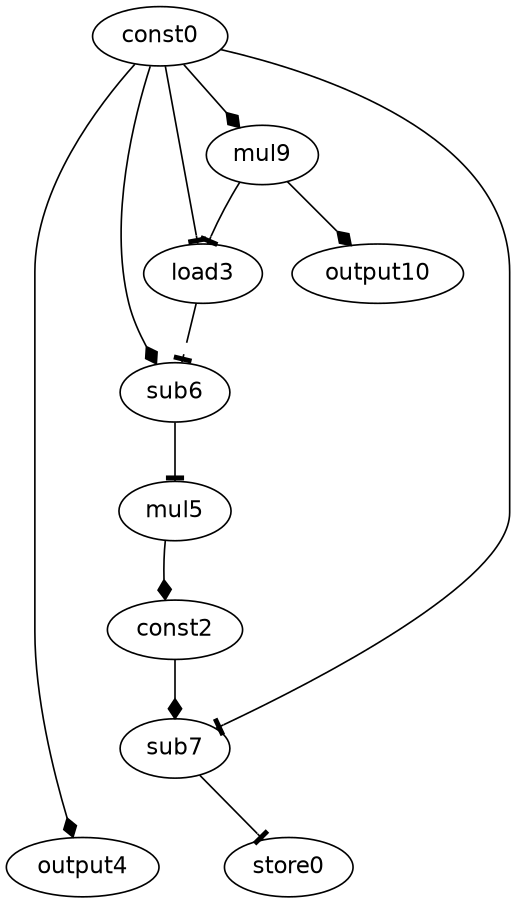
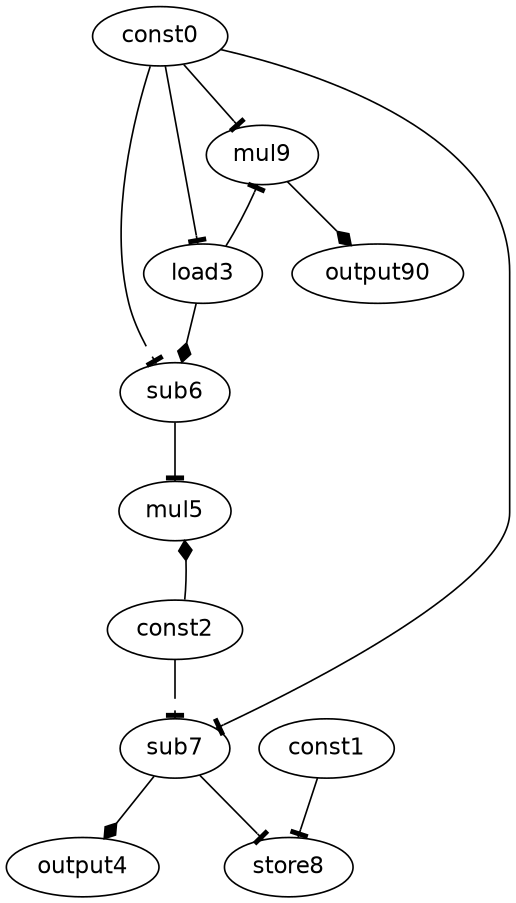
  digraph {
    fontname="DejaVu Sans"
    node [fontname="DejaVu Sans" opcode=const]
    edge [arrowhead=tee fontname="DejaVu Sans" operand=0]
    output4 [opcode=output]
    const0
    sub6 [opcode=sub]
    mul9 [opcode=mul]
    load3 [opcode=load]
    sub7 [opcode=sub]
    mul5 [opcode=mul]
-   output10 [opcode=output]
-   store8 [opcode=store label=store0]
+   output10 [opcode=output label=output90]
+   store8 [opcode=store]
+   const1
    const2
-   const0 -> output4 [arrowhead=diamond]
-   const0 -> sub6 [arrowhead=diamond]
-   const0 -> mul9 [arrowhead=diamond]
+   sub7 -> output4 [arrowhead=diamond]
+   const0 -> sub6
+   const0 -> mul9
    const0 -> load3
    const0 -> sub7 [operand=1]
    sub6 -> mul5 [operand=1]
    mul9 -> output10 [arrowhead=diamond]
-   load3 -> sub6 [operand=1]
-   mul9 -> load3 [operand=1]
+   load3 -> sub6 [arrowhead=diamond operand=1]
+   load3 -> mul9 [operand=1]
    sub7 -> store8 [operand=1]
-   const2 -> sub7 [arrowhead=diamond]
-   mul5 -> const2 [arrowhead=diamond]
+   const1 -> store8
+   const2 -> sub7
+   const2 -> mul5 [arrowhead=diamond]
  }
